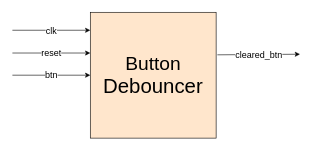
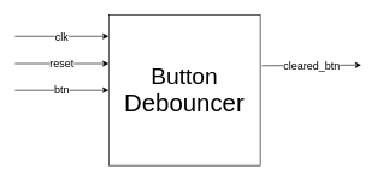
  <mxCell id="0" />
  <mxCell id="1" parent="0" />
- <mxCell id="2" value="&lt;font style=&quot;font-size: 32px&quot;&gt;Button&lt;br&gt;&lt;/font&gt;&lt;font style=&quot;font-size: 34px&quot;&gt;Debouncer&lt;/font&gt;" style="whiteSpace=wrap;html=1;aspect=fixed;fillColor=#ffe6cc;" vertex="1" parent="1"><mxGeometry x="150" y="20" width="210" height="210" as="geometry" /></mxCell>
+ <mxCell id="2" value="&lt;font style=&quot;font-size: 32px&quot;&gt;Button&lt;br&gt;&lt;/font&gt;&lt;font style=&quot;font-size: 34px&quot;&gt;Debouncer&lt;/font&gt;" style="whiteSpace=wrap;html=1;aspect=fixed;" vertex="1" parent="1"><mxGeometry x="150" y="20" width="210" height="210" as="geometry" /></mxCell>
  <mxCell id="3" value="clk" style="endArrow=classic;html=1;rounded=0;fontSize=15;" edge="1" parent="1"><mxGeometry width="50" height="50" relative="1" as="geometry"><mxPoint x="20" y="50" as="sourcePoint" /><mxPoint x="150" y="50" as="targetPoint" /></mxGeometry></mxCell>
  <mxCell id="4" value="reset" style="endArrow=classic;html=1;rounded=0;fontSize=15;" edge="1" parent="1"><mxGeometry width="50" height="50" relative="1" as="geometry"><mxPoint x="20" y="88" as="sourcePoint" /><mxPoint x="150" y="88" as="targetPoint" /></mxGeometry></mxCell>
  <mxCell id="5" value="btn" style="endArrow=classic;html=1;rounded=0;fontSize=15;entryX=0;entryY=0.5;entryDx=0;entryDy=0;" edge="1" parent="1" target="2"><mxGeometry width="50" height="50" relative="1" as="geometry"><mxPoint x="20" y="125" as="sourcePoint" /><mxPoint x="70" y="130" as="targetPoint" /></mxGeometry></mxCell>
  <mxCell id="6" value="cleared_btn" style="endArrow=classic;html=1;rounded=0;fontSize=15;exitX=1.01;exitY=0.338;exitDx=0;exitDy=0;exitPerimeter=0;" edge="1" parent="1" source="2"><mxGeometry width="50" height="50" relative="1" as="geometry"><mxPoint x="380" y="130" as="sourcePoint" /><mxPoint x="500" y="90" as="targetPoint" /></mxGeometry></mxCell>
